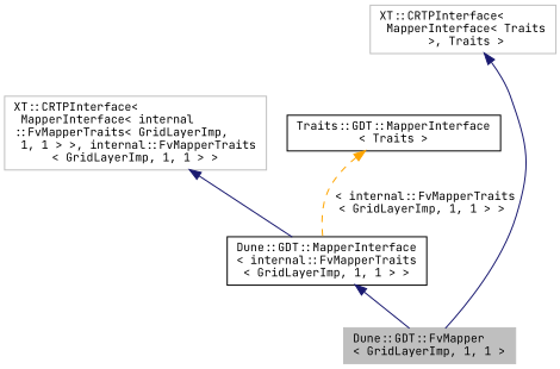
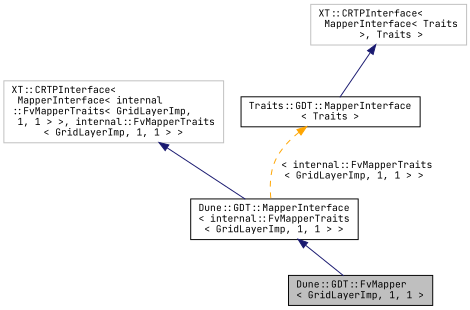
  digraph {
    fontname="JetBrains Mono"
    rankdir=TB
    node [color=black fillcolor=white fontname="JetBrains Mono" fontsize=10 shape=record style=filled]
    edge [color=midnightblue dir=back fontname="JetBrains Mono" fontsize=10 labelfontname=Helvetica labelfontsize=10 style=solid]
-   n1 [color=grey75 fillcolor=grey75 fontcolor=black height=0.2 label="Dune::GDT::FvMapper\l\< GridLayerImp, 1, 1 \>" width=0.4]
+   n1 [fillcolor=grey75 fontcolor=black height=0.2 label="Dune::GDT::FvMapper\l\< GridLayerImp, 1, 1 \>" width=0.4]
    n2 [height=0.2 label="Dune::GDT::MapperInterface\l\< internal::FvMapperTraits\l\< GridLayerImp, 1, 1 \> \>" width=0.4]
    n3 [color=grey75 height=0.2 label="XT::CRTPInterface\<\l MapperInterface\< internal\l::FvMapperTraits\< GridLayerImp,\l 1, 1 \> \>, internal::FvMapperTraits\l\< GridLayerImp, 1, 1 \> \>" width=0.4]
    n4 [height=0.2 label="Traits::GDT::MapperInterface\l\< Traits \>" width=0.4]
    n5 [color=grey75 height=0.2 label="XT::CRTPInterface\<\l MapperInterface\< Traits\l \>, Traits \>" width=0.4]
    n2 -> n1
    n3 -> n2
    n4 -> n2 [color=orange label=" \< internal::FvMapperTraits\l\< GridLayerImp, 1, 1 \> \>" style=dashed]
-   n5 -> n1
+   n5 -> n4
  }
